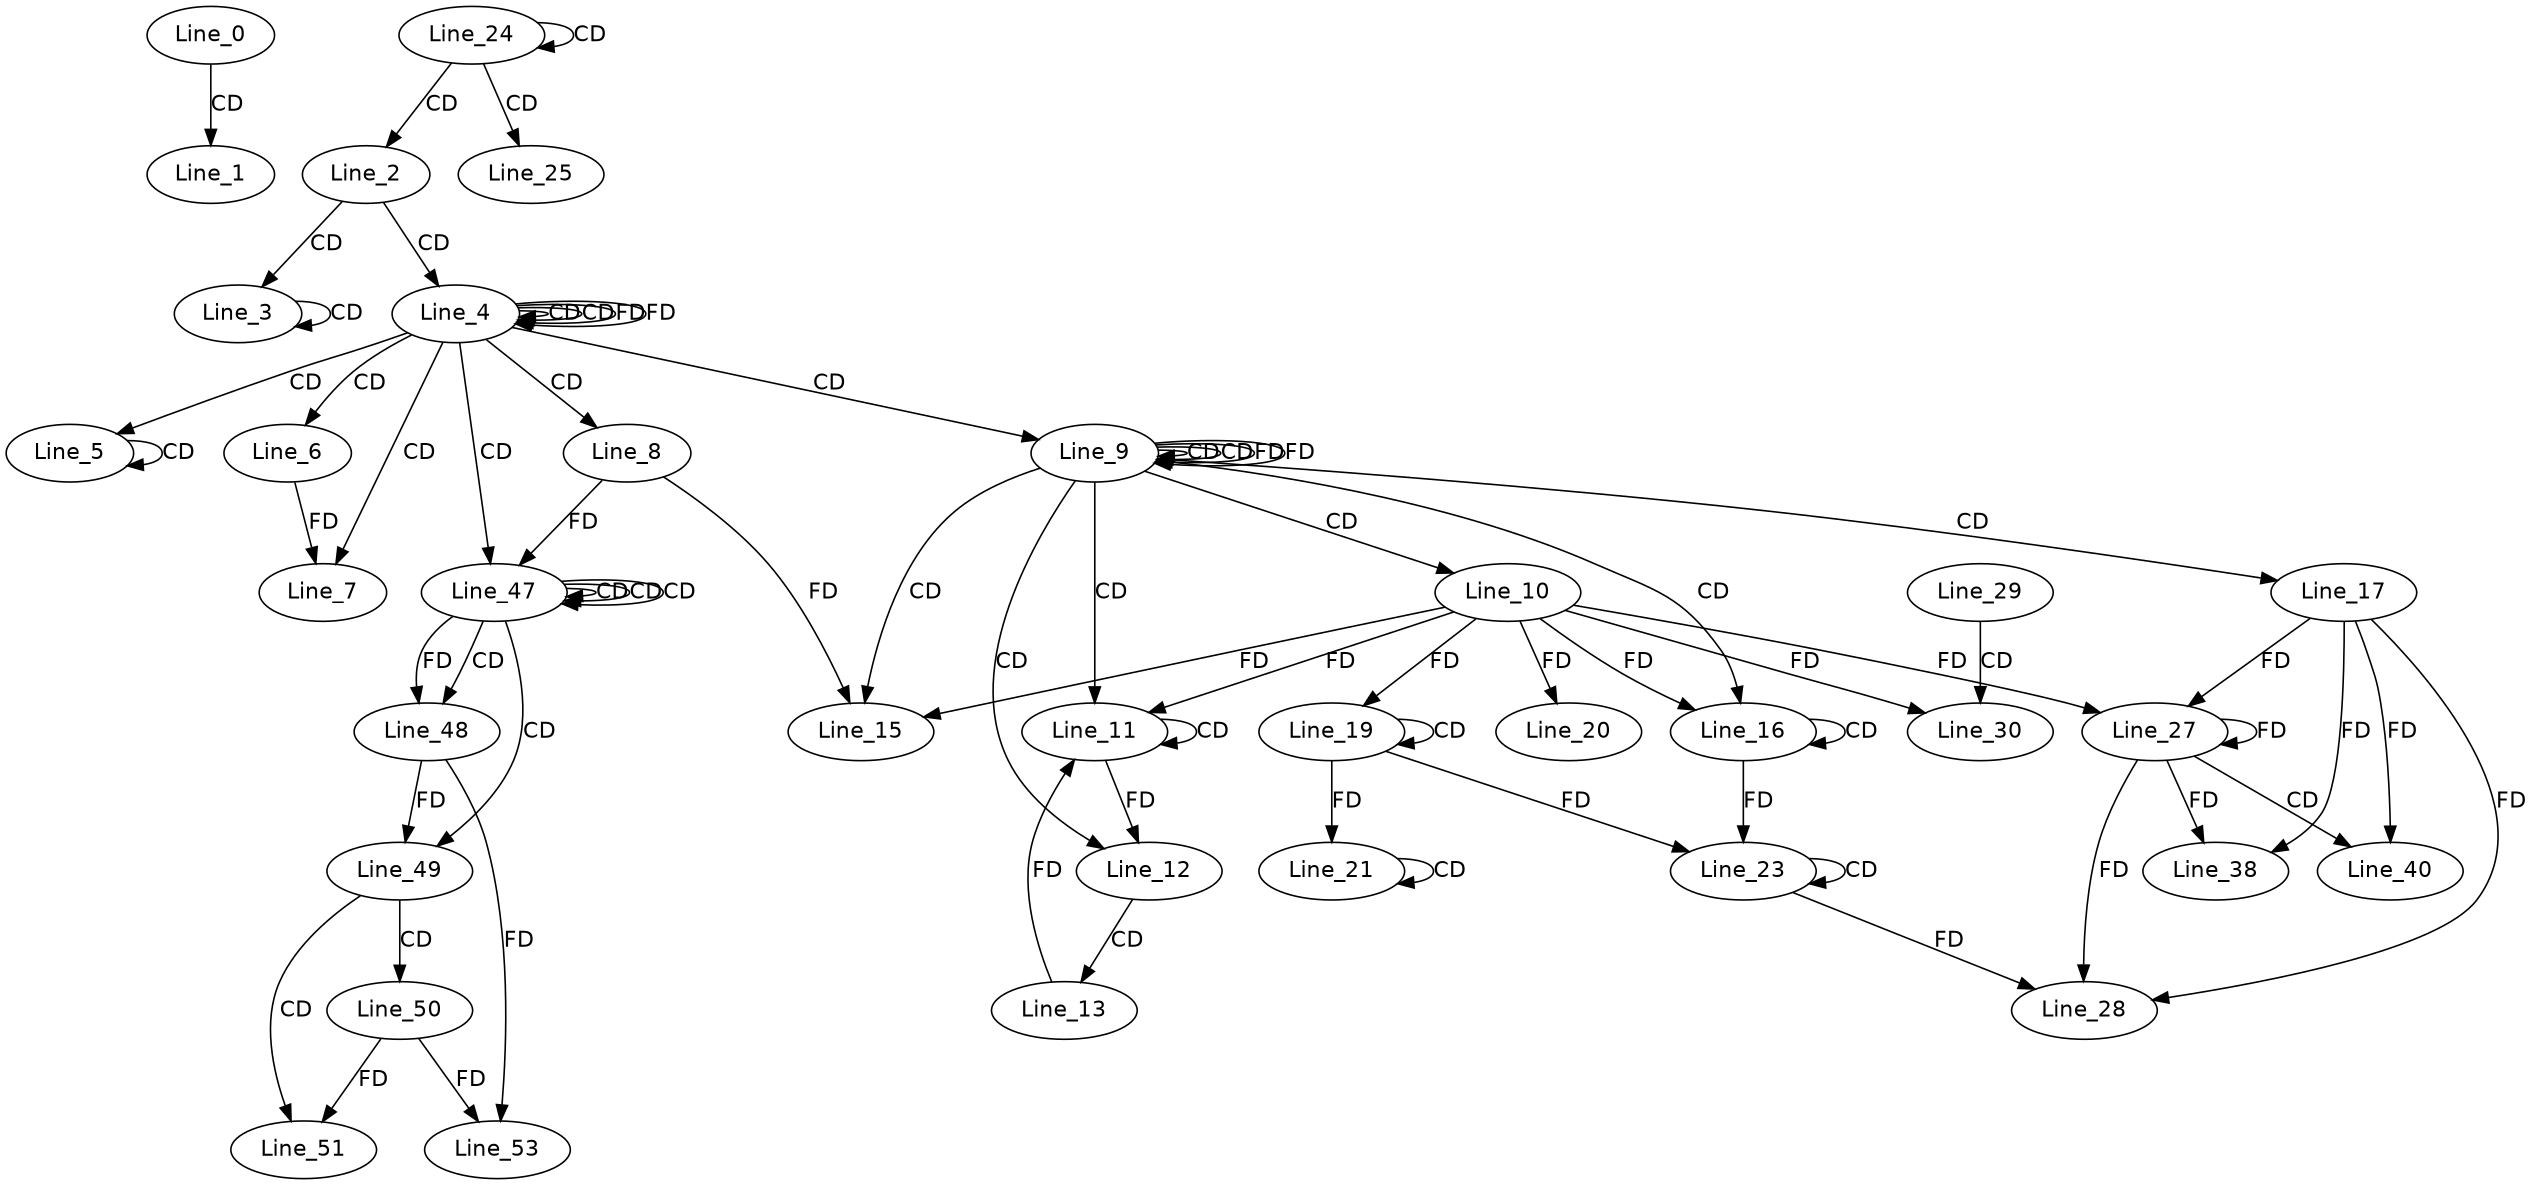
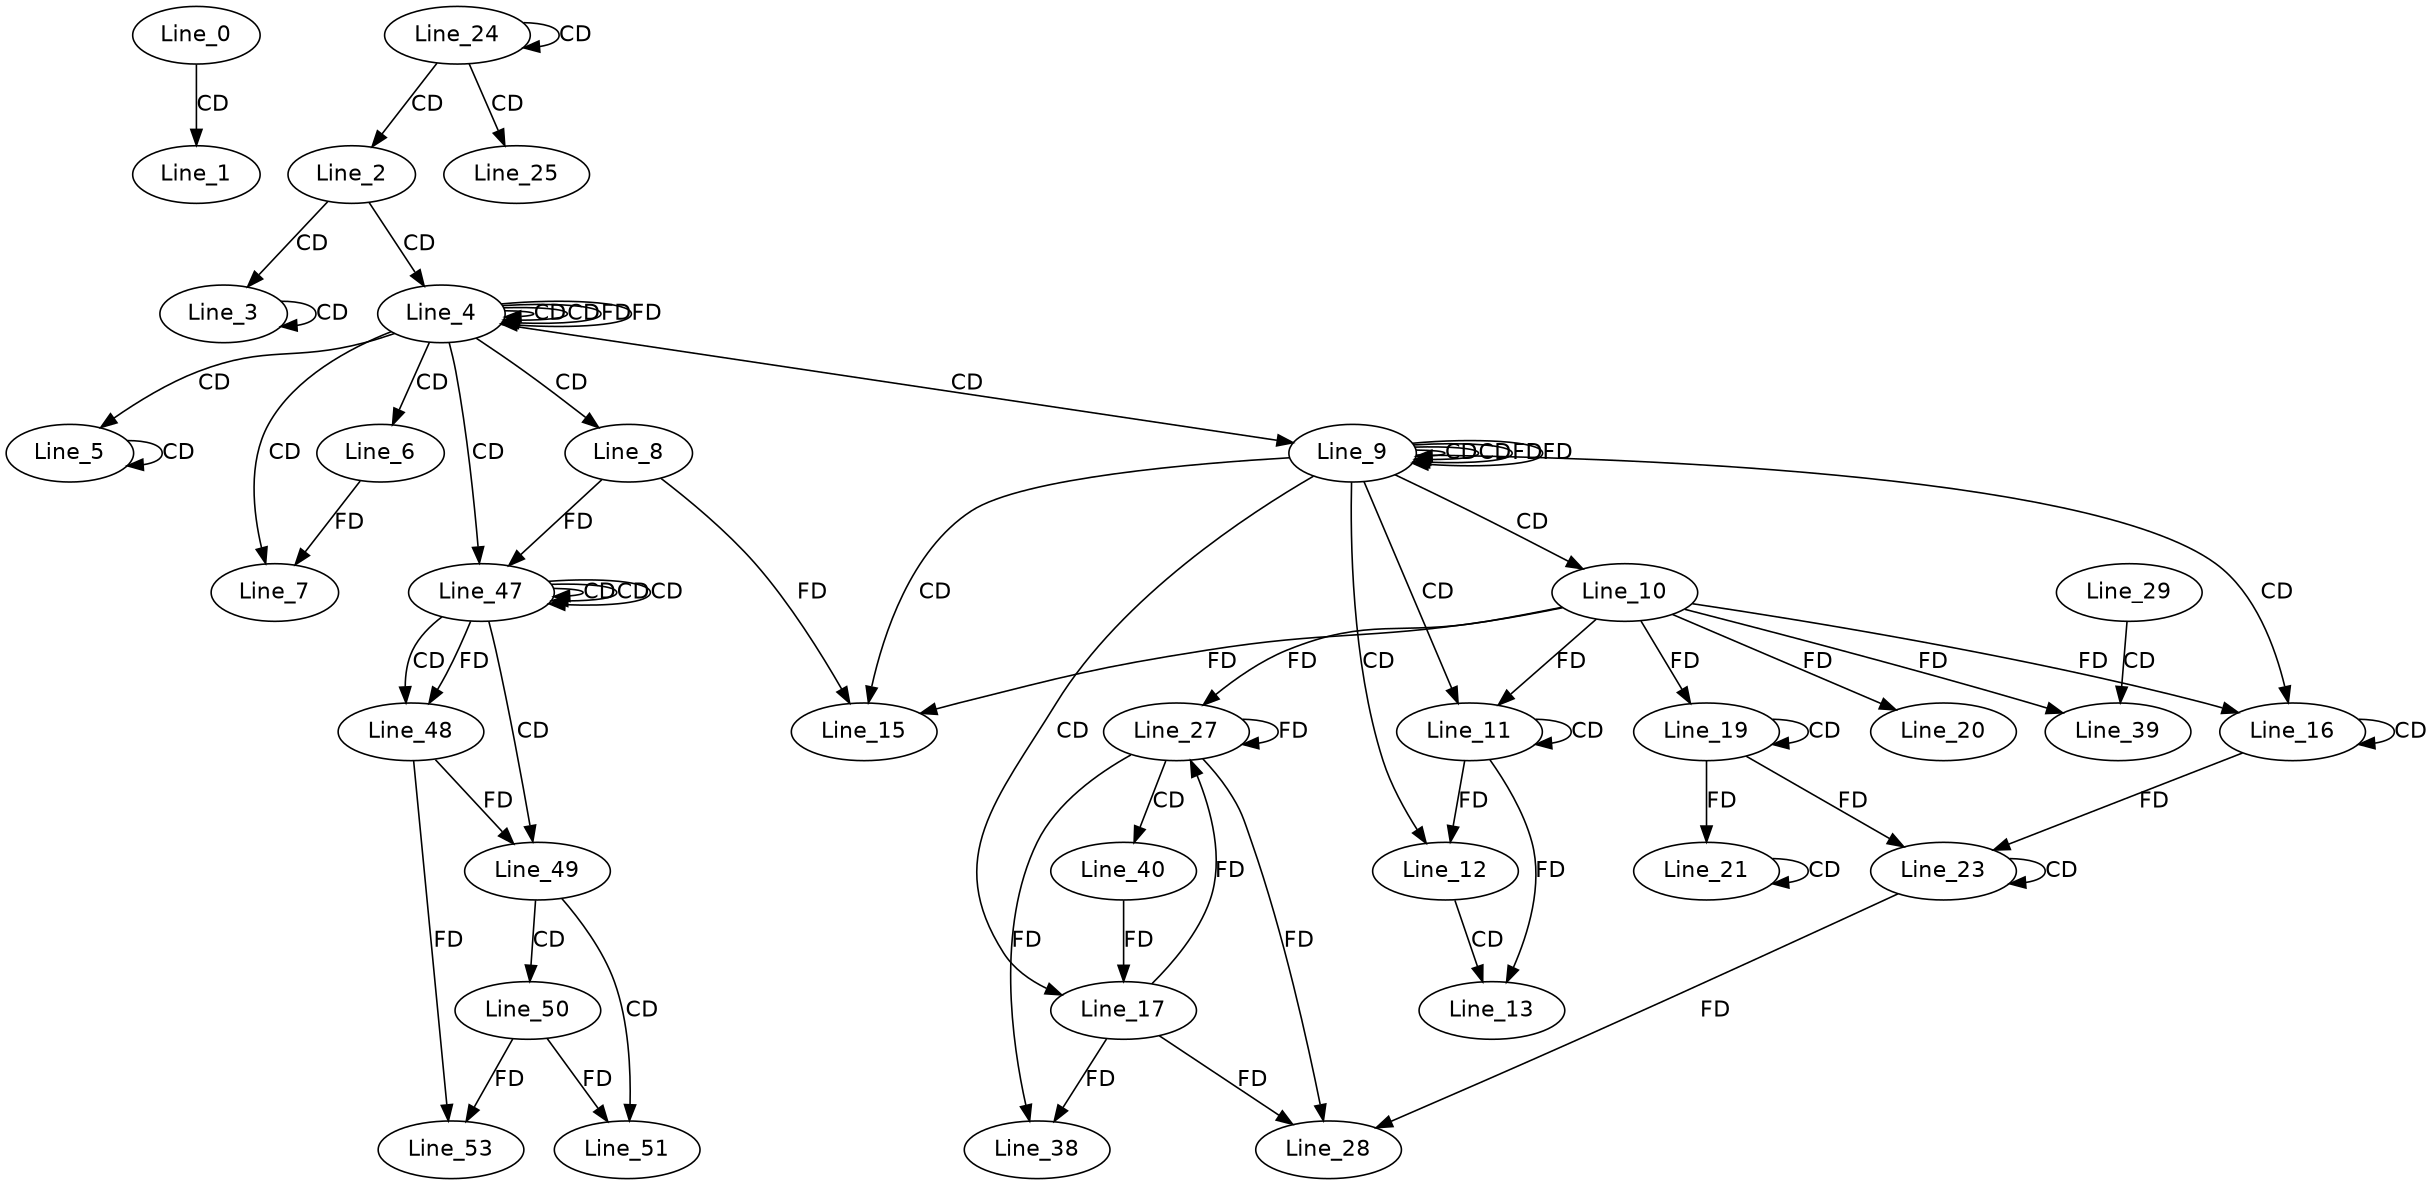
  digraph {
    fontname="DejaVu Sans"
    node [fontname="DejaVu Sans"]
    edge [fontname="DejaVu Sans"]
    Line_0
    Line_1
    Line_2
    Line_3
    Line_4
    Line_5
    Line_6
    Line_7
    Line_8
    Line_9
    Line_47
    Line_15
    Line_10
    Line_11
    Line_12
    Line_16
    Line_17
    Line_48
    Line_49
    Line_19
    Line_20
    Line_27
-   Line_30
+   Line_30 [label=Line_39]
    Line_13
    Line_23
    Line_28
    Line_38
    Line_40
    Line_21
    Line_24
    Line_25
    Line_29
    Line_53
    Line_50
    Line_51
    Line_0 -> Line_1 [label=CD]
    Line_2 -> Line_3 [label=CD]
    Line_2 -> Line_4 [label=CD]
    Line_3 -> Line_3 [label=CD]
    Line_4 -> Line_4 [label=CD]
    Line_4 -> Line_4 [label=CD]
    Line_4 -> Line_4 [label=FD]
    Line_4 -> Line_4 [label=FD]
    Line_4 -> Line_5 [label=CD]
    Line_4 -> Line_6 [label=CD]
    Line_4 -> Line_7 [label=CD]
    Line_4 -> Line_8 [label=CD]
    Line_4 -> Line_9 [label=CD]
    Line_4 -> Line_47 [label=CD]
    Line_5 -> Line_5 [label=CD]
    Line_6 -> Line_7 [label=FD]
    Line_8 -> Line_47 [label=FD]
    Line_8 -> Line_15 [label=FD]
    Line_9 -> Line_9 [label=CD]
    Line_9 -> Line_9 [label=CD]
    Line_9 -> Line_9 [label=FD]
    Line_9 -> Line_9 [label=FD]
    Line_9 -> Line_15 [label=CD]
    Line_9 -> Line_10 [label=CD]
    Line_9 -> Line_11 [label=CD]
    Line_9 -> Line_12 [label=CD]
    Line_9 -> Line_16 [label=CD]
    Line_9 -> Line_17 [label=CD]
    Line_47 -> Line_47 [label=CD]
    Line_47 -> Line_47 [label=CD]
    Line_47 -> Line_47 [label=CD]
    Line_47 -> Line_48 [label=CD]
    Line_47 -> Line_48 [label=FD]
    Line_47 -> Line_49 [label=CD]
    Line_10 -> Line_15 [label=FD]
    Line_10 -> Line_11 [label=FD]
    Line_10 -> Line_16 [label=FD]
    Line_10 -> Line_19 [label=FD]
    Line_10 -> Line_20 [label=FD]
    Line_10 -> Line_27 [label=FD]
    Line_10 -> Line_30 [label=FD]
    Line_11 -> Line_11 [label=CD]
    Line_11 -> Line_12 [label=FD]
-   Line_13 -> Line_11 [label=FD]
+   Line_11 -> Line_13 [label=FD]
    Line_12 -> Line_13 [label=CD]
    Line_16 -> Line_16 [label=CD]
    Line_16 -> Line_23 [label=FD]
    Line_17 -> Line_27 [label=FD]
    Line_17 -> Line_28 [label=FD]
    Line_17 -> Line_38 [label=FD]
-   Line_17 -> Line_40 [label=FD]
+   Line_40 -> Line_17 [label=FD]
    Line_48 -> Line_49 [label=FD]
    Line_48 -> Line_53 [label=FD]
    Line_49 -> Line_50 [label=CD]
    Line_49 -> Line_51 [label=CD]
    Line_19 -> Line_19 [label=CD]
    Line_19 -> Line_23 [label=FD]
    Line_19 -> Line_21 [label=FD]
    Line_27 -> Line_27 [label=FD]
    Line_27 -> Line_28 [label=FD]
    Line_27 -> Line_38 [label=FD]
    Line_27 -> Line_40 [label=CD]
    Line_23 -> Line_23 [label=CD]
    Line_23 -> Line_28 [label=FD]
    Line_21 -> Line_21 [label=CD]
    Line_24 -> Line_2 [label=CD]
    Line_24 -> Line_24 [label=CD]
    Line_24 -> Line_25 [label=CD]
    Line_29 -> Line_30 [label=CD]
    Line_50 -> Line_53 [label=FD]
    Line_50 -> Line_51 [label=FD]
  }
